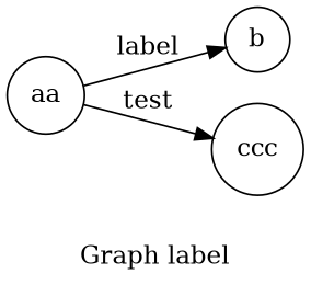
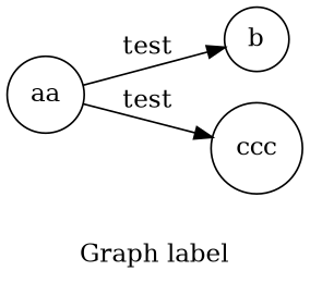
  digraph {
    label="Graph label"
    lblstyle="draw,fill=red!20"
    rankdir=LR
    node [shape=circle]
    n1 [label=aa lblstyle=blue]
    b [lblstyle="font=\Huge"]
    n3 [label=ccc lblstyle="red,rotate=90"]
-   n1 -> b [label=label lblstyle="draw=red,cross out"]
+   n1 -> b [label=test lblstyle="draw=red,cross out"]
    n1 -> n3 [label=test lblstyle="below=0.5cm,rotate=20,fill=blue!20"]
  }
